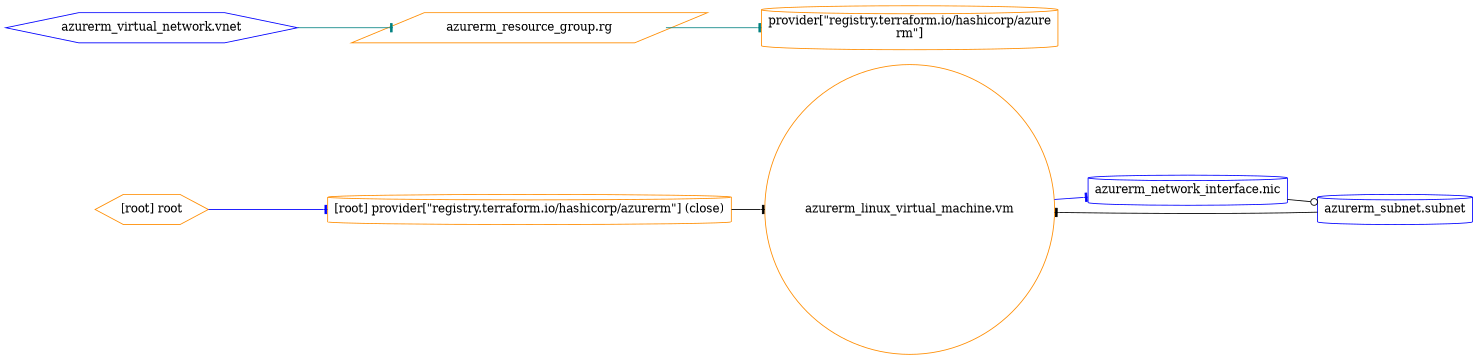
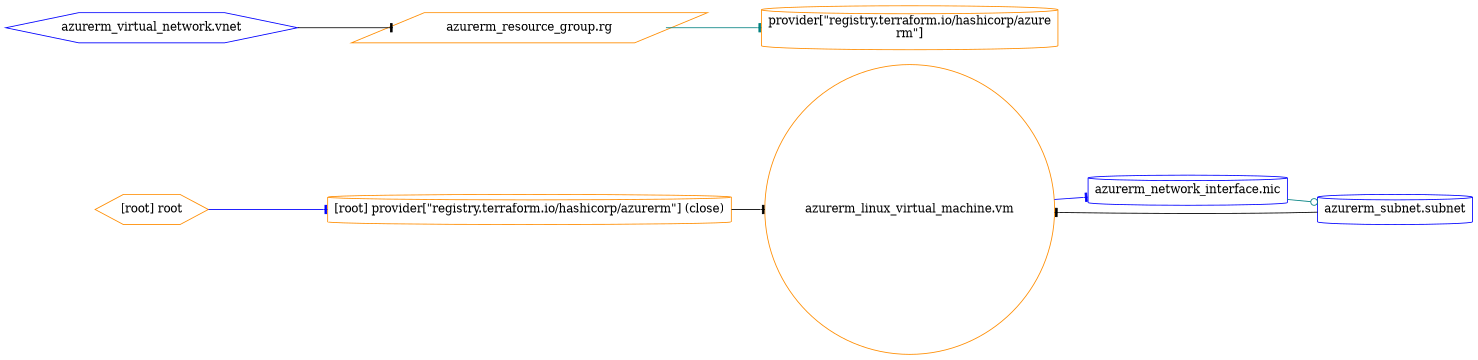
  digraph {
    compound=true
    newrank=true
    rankdir=LR
    node [color=darkorange shape=cylinder]
    edge [arrowhead=tee color=black]
    n1 [label="azurerm_linux_virtual_machine.vm" shape=circle]
    n2 [color=blue label="azurerm_network_interface.nic"]
    n3 [color=blue label="azurerm_subnet.subnet"]
    n4 [label="azurerm_resource_group.rg" shape=parallelogram]
    n5 [label="provider[\"registry.terraform.io/hashicorp/azure\nrm\"]"]
    n6 [color=blue label="azurerm_virtual_network.vnet" shape=hexagon]
    "[root] provider[\"registry.terraform.io/hashicorp/azurerm\"] (close)"
    "[root] root" [shape=hexagon]
    subgraph sub_1 {
      n1
      n2
      n3
      n4
      n5
      n6
      "[root] provider[\"registry.terraform.io/hashicorp/azurerm\"] (close)"
      "[root] root"
    }
    n1 -> n2 [color=blue]
-   n2 -> n3 [arrowhead=odot]
+   n2 -> n3 [arrowhead=odot color=teal]
    n3 -> n1
    n4 -> n5 [color=teal]
-   n6 -> n4 [color=teal]
+   n6 -> n4
    "[root] provider[\"registry.terraform.io/hashicorp/azurerm\"] (close)" -> n1
    "[root] root" -> "[root] provider[\"registry.terraform.io/hashicorp/azurerm\"] (close)" [color=blue]
  }
